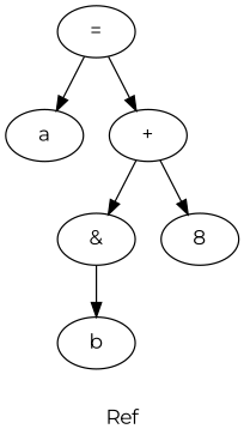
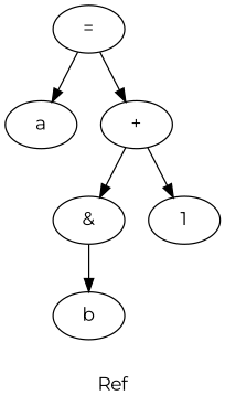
  digraph {
    fontname=Montserrat
    label=Ref
    node [fontname=Montserrat]
    edge [fontname=Montserrat]
    n1 [label="="]
    n2 [label=a]
    n3 [label="+"]
    n4 [label="&"]
-   n5 [label=8]
+   n5 [label=1]
    n6 [label=b]
    n1 -> n2
    n1 -> n3
    n3 -> n4
    n3 -> n5
    n4 -> n6
  }
